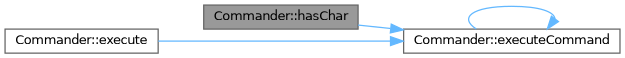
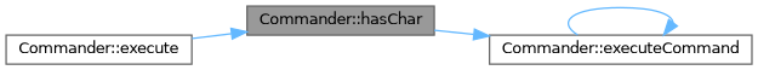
  digraph {
    rankdir=RL
    node [color=grey40 fillcolor=white fontname=Helvetica fontsize=10 shape=box style=filled]
    edge [color=steelblue1 dir=back fontname=Helvetica fontsize=10 labelfontname=Helvetica labelfontsize=10 style=solid]
    n1 [color=gray40 fillcolor=grey60 fontcolor=black height=0.2 label="Commander::hasChar" width=0.4]
    n2 [height=0.2 label="Commander::executeCommand" width=0.4]
    n3 [height=0.2 label="Commander::execute" width=0.4]
    n2 -> n1
    n2 -> n2
-   n2 -> n3
+   n1 -> n3
  }
